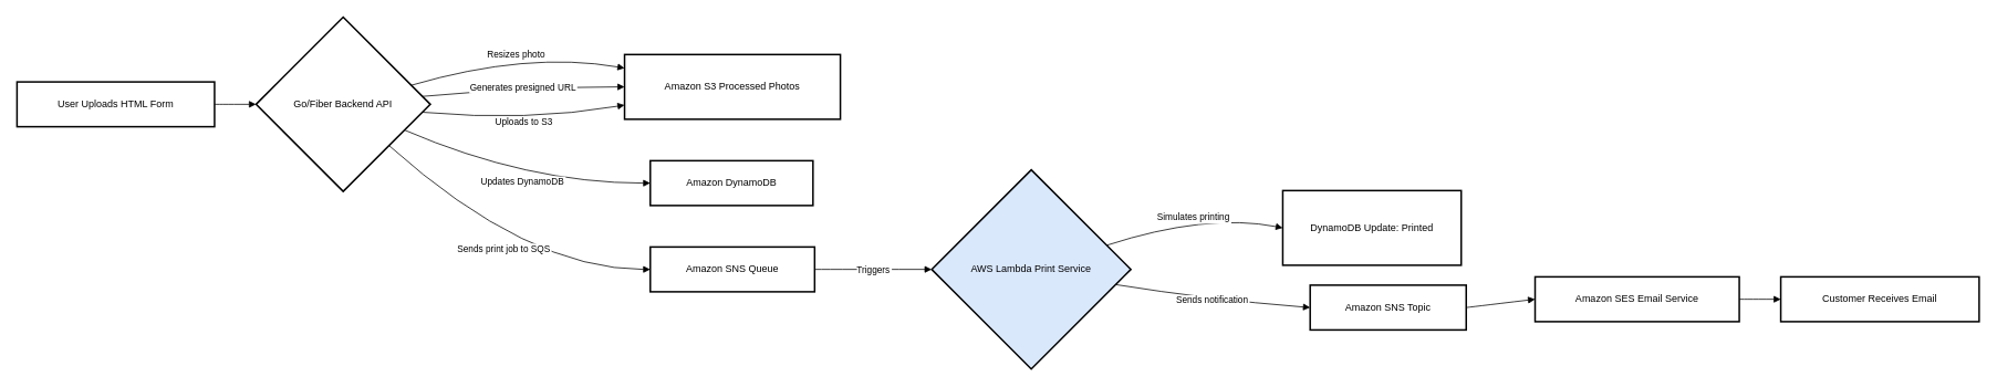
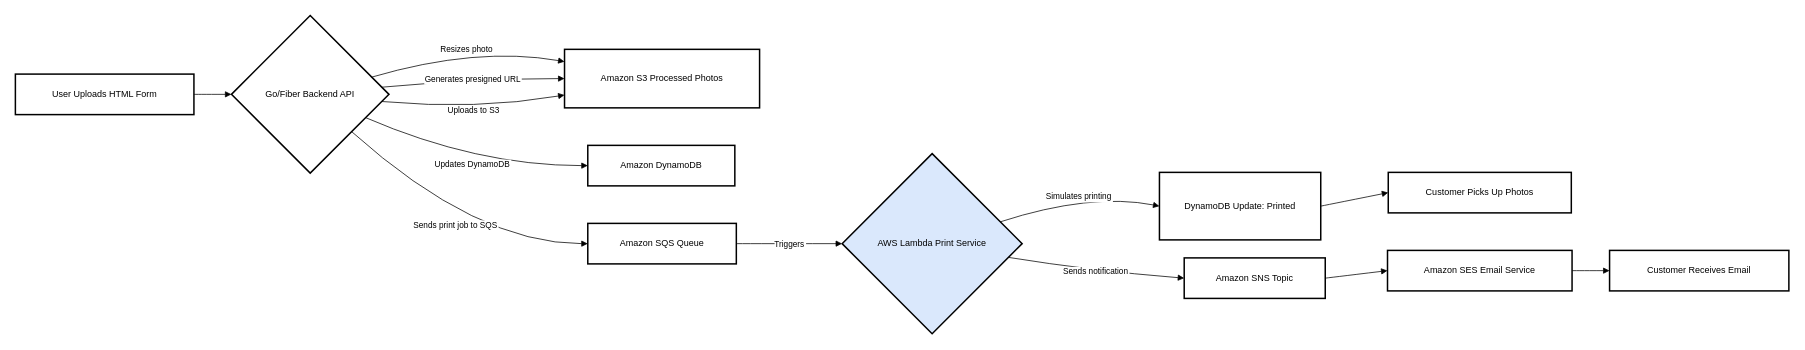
  <mxCell id="0" />
  <mxCell id="1" parent="0" />
  <mxCell id="2" value="User Uploads HTML Form" style="whiteSpace=wrap;strokeWidth=2;" vertex="1" parent="1"><mxGeometry x="20" y="98" width="238" height="54" as="geometry" /></mxCell>
  <mxCell id="3" value="Go/Fiber Backend API" style="rhombus;strokeWidth=2;whiteSpace=wrap;" vertex="1" parent="1"><mxGeometry x="308" y="20" width="210" height="210" as="geometry" /></mxCell>
  <mxCell id="4" value="Amazon S3 Processed Photos" style="whiteSpace=wrap;strokeWidth=2;" vertex="1" parent="1"><mxGeometry x="752" y="65" width="260" height="78" as="geometry" /></mxCell>
  <mxCell id="5" value="Amazon DynamoDB" style="whiteSpace=wrap;strokeWidth=2;" vertex="1" parent="1"><mxGeometry x="783" y="193" width="196" height="54" as="geometry" /></mxCell>
- <mxCell id="6" value="Amazon SNS Queue" style="whiteSpace=wrap;strokeWidth=2;" vertex="1" parent="1"><mxGeometry x="783" y="297" width="198" height="54" as="geometry" /></mxCell>
+ <mxCell id="6" value="Amazon SQS Queue" style="whiteSpace=wrap;strokeWidth=2;" vertex="1" parent="1"><mxGeometry x="783" y="297" width="198" height="54" as="geometry" /></mxCell>
  <mxCell id="7" value="AWS Lambda Print Service" style="rhombus;strokeWidth=2;whiteSpace=wrap;fillColor=#dae8fc;" vertex="1" parent="1"><mxGeometry x="1122" y="204" width="240" height="240" as="geometry" /></mxCell>
  <mxCell id="8" value="DynamoDB Update: Printed" style="whiteSpace=wrap;strokeWidth=2;" vertex="1" parent="1"><mxGeometry x="1545" y="229" width="215" height="90" as="geometry" /></mxCell>
  <mxCell id="9" value="Amazon SNS Topic" style="whiteSpace=wrap;strokeWidth=2;" vertex="1" parent="1"><mxGeometry x="1578" y="343" width="188" height="54" as="geometry" /></mxCell>
+ <mxCell id="10" value="Customer Picks Up Photos" style="whiteSpace=wrap;strokeWidth=2;" vertex="1" parent="1"><mxGeometry x="1850" y="229" width="244" height="54" as="geometry" /></mxCell>
  <mxCell id="11" value="Amazon SES Email Service" style="whiteSpace=wrap;strokeWidth=2;" vertex="1" parent="1"><mxGeometry x="1849" y="333" width="246" height="54" as="geometry" /></mxCell>
  <mxCell id="12" value="Customer Receives Email" style="whiteSpace=wrap;strokeWidth=2;" vertex="1" parent="1"><mxGeometry x="2145" y="333" width="239" height="54" as="geometry" /></mxCell>
  <mxCell id="13" value="" style="curved=1;startArrow=none;endArrow=block;exitX=1;exitY=0.5;entryX=0;entryY=0.5;rounded=0;" edge="1" parent="1" source="2" target="3"><mxGeometry relative="1" as="geometry"><Array as="points" /></mxGeometry></mxCell>
  <mxCell id="14" value="Resizes photo" style="curved=1;startArrow=none;endArrow=block;exitX=1;exitY=0.36;entryX=0;entryY=0.21;rounded=0;" edge="1" parent="1" source="3" target="4"><mxGeometry relative="1" as="geometry"><Array as="points"><mxPoint x="635" y="61" /></Array></mxGeometry></mxCell>
  <mxCell id="15" value="Generates presigned URL" style="curved=1;startArrow=none;endArrow=block;exitX=1;exitY=0.45;entryX=0;entryY=0.5;rounded=0;" edge="1" parent="1" source="3" target="4"><mxGeometry relative="1" as="geometry"><Array as="points"><mxPoint x="635" y="104" /></Array></mxGeometry></mxCell>
  <mxCell id="16" value="Uploads to S3" style="curved=1;startArrow=none;endArrow=block;exitX=1;exitY=0.55;entryX=0;entryY=0.78;rounded=0;" edge="1" parent="1" source="3" target="4"><mxGeometry relative="1" as="geometry"><Array as="points"><mxPoint x="635" y="146" /></Array></mxGeometry></mxCell>
  <mxCell id="17" value="Updates DynamoDB" style="curved=1;startArrow=none;endArrow=block;exitX=1;exitY=0.71;entryX=0;entryY=0.5;rounded=0;" edge="1" parent="1" source="3" target="5"><mxGeometry relative="1" as="geometry"><Array as="points"><mxPoint x="635" y="220" /></Array></mxGeometry></mxCell>
  <mxCell id="18" value="Sends print job to SQS" style="curved=1;startArrow=none;endArrow=block;exitX=1;exitY=0.95;entryX=0;entryY=0.5;rounded=0;" edge="1" parent="1" source="3" target="6"><mxGeometry relative="1" as="geometry"><Array as="points"><mxPoint x="635" y="324" /></Array></mxGeometry></mxCell>
  <mxCell id="19" value="Triggers" style="curved=1;startArrow=none;endArrow=block;exitX=1;exitY=0.5;entryX=0;entryY=0.5;rounded=0;" edge="1" parent="1" source="6" target="7"><mxGeometry relative="1" as="geometry"><Array as="points" /></mxGeometry></mxCell>
  <mxCell id="20" value="Simulates printing" style="curved=1;startArrow=none;endArrow=block;exitX=1;exitY=0.34;entryX=0;entryY=0.5;rounded=0;" edge="1" parent="1" source="7" target="8"><mxGeometry relative="1" as="geometry"><Array as="points"><mxPoint x="1453" y="256" /></Array></mxGeometry></mxCell>
  <mxCell id="21" value="Sends notification" style="curved=1;startArrow=none;endArrow=block;exitX=1;exitY=0.59;entryX=0;entryY=0.5;rounded=0;" edge="1" parent="1" source="7" target="9"><mxGeometry relative="1" as="geometry"><Array as="points"><mxPoint x="1453" y="360" /></Array></mxGeometry></mxCell>
+ <mxCell id="22" value="" style="curved=1;startArrow=none;endArrow=block;exitX=1;exitY=0.5;entryX=0;entryY=0.5;rounded=0;" edge="1" parent="1" source="8" target="10"><mxGeometry relative="1" as="geometry"><Array as="points" /></mxGeometry></mxCell>
  <mxCell id="23" value="" style="curved=1;startArrow=none;endArrow=block;exitX=1;exitY=0.5;entryX=0;entryY=0.5;rounded=0;" edge="1" parent="1" source="9" target="11"><mxGeometry relative="1" as="geometry"><Array as="points" /></mxGeometry></mxCell>
  <mxCell id="24" value="" style="curved=1;startArrow=none;endArrow=block;exitX=1;exitY=0.5;entryX=0;entryY=0.5;rounded=0;" edge="1" parent="1" source="11" target="12"><mxGeometry relative="1" as="geometry"><Array as="points" /></mxGeometry></mxCell>
